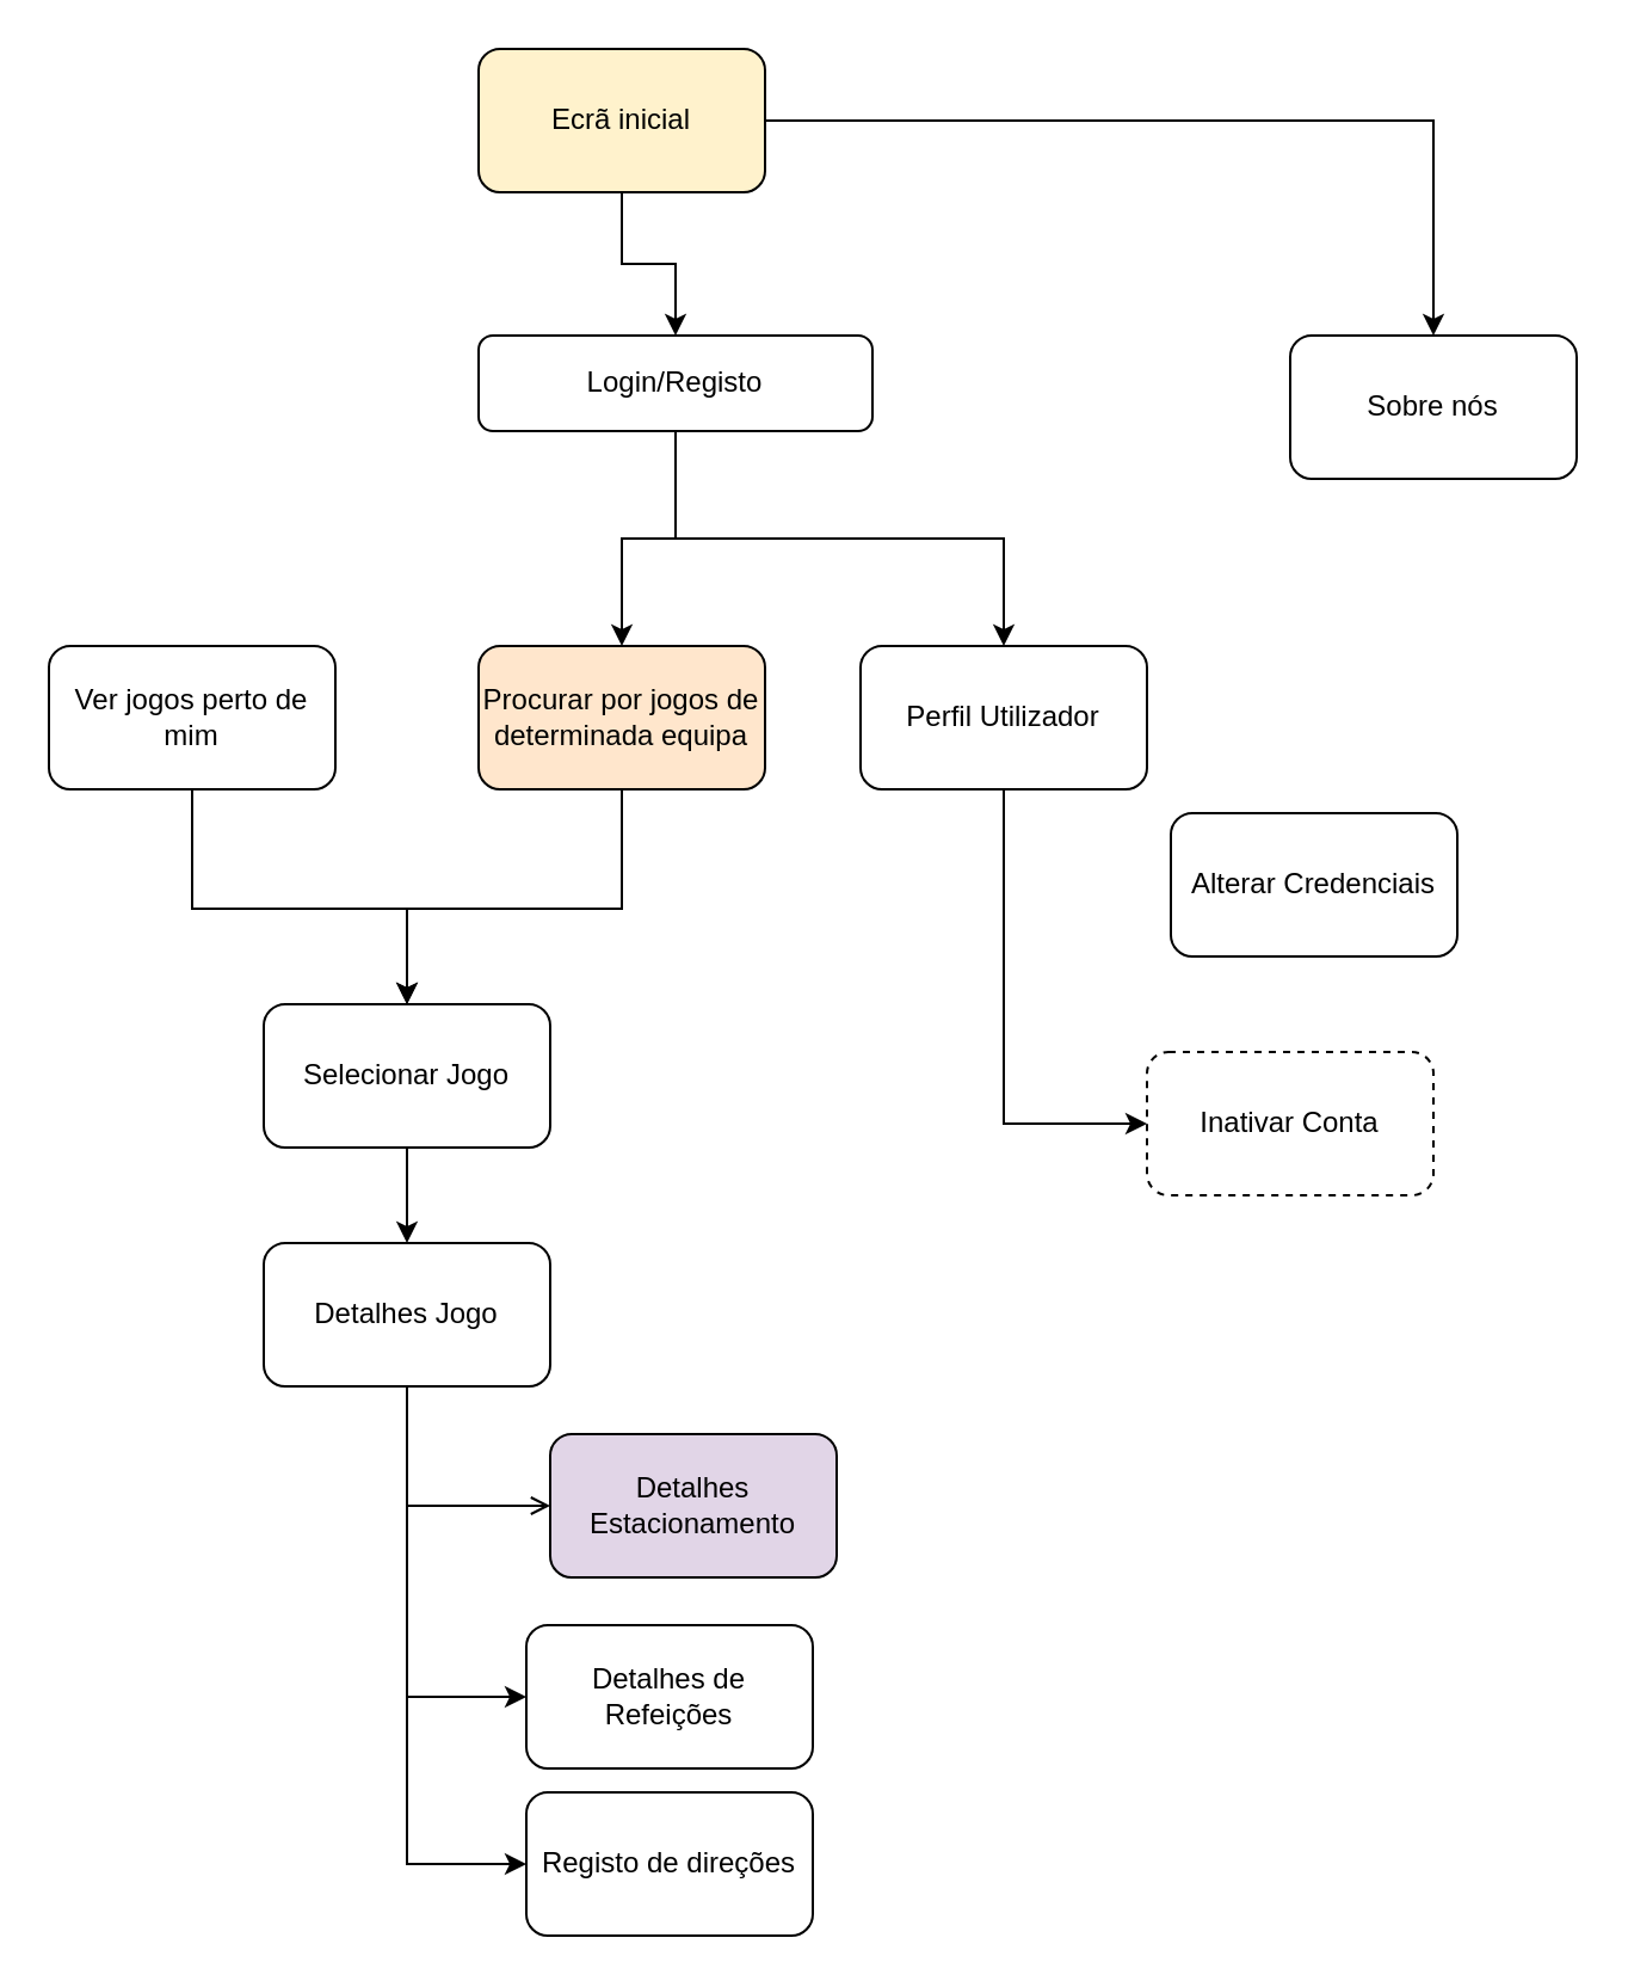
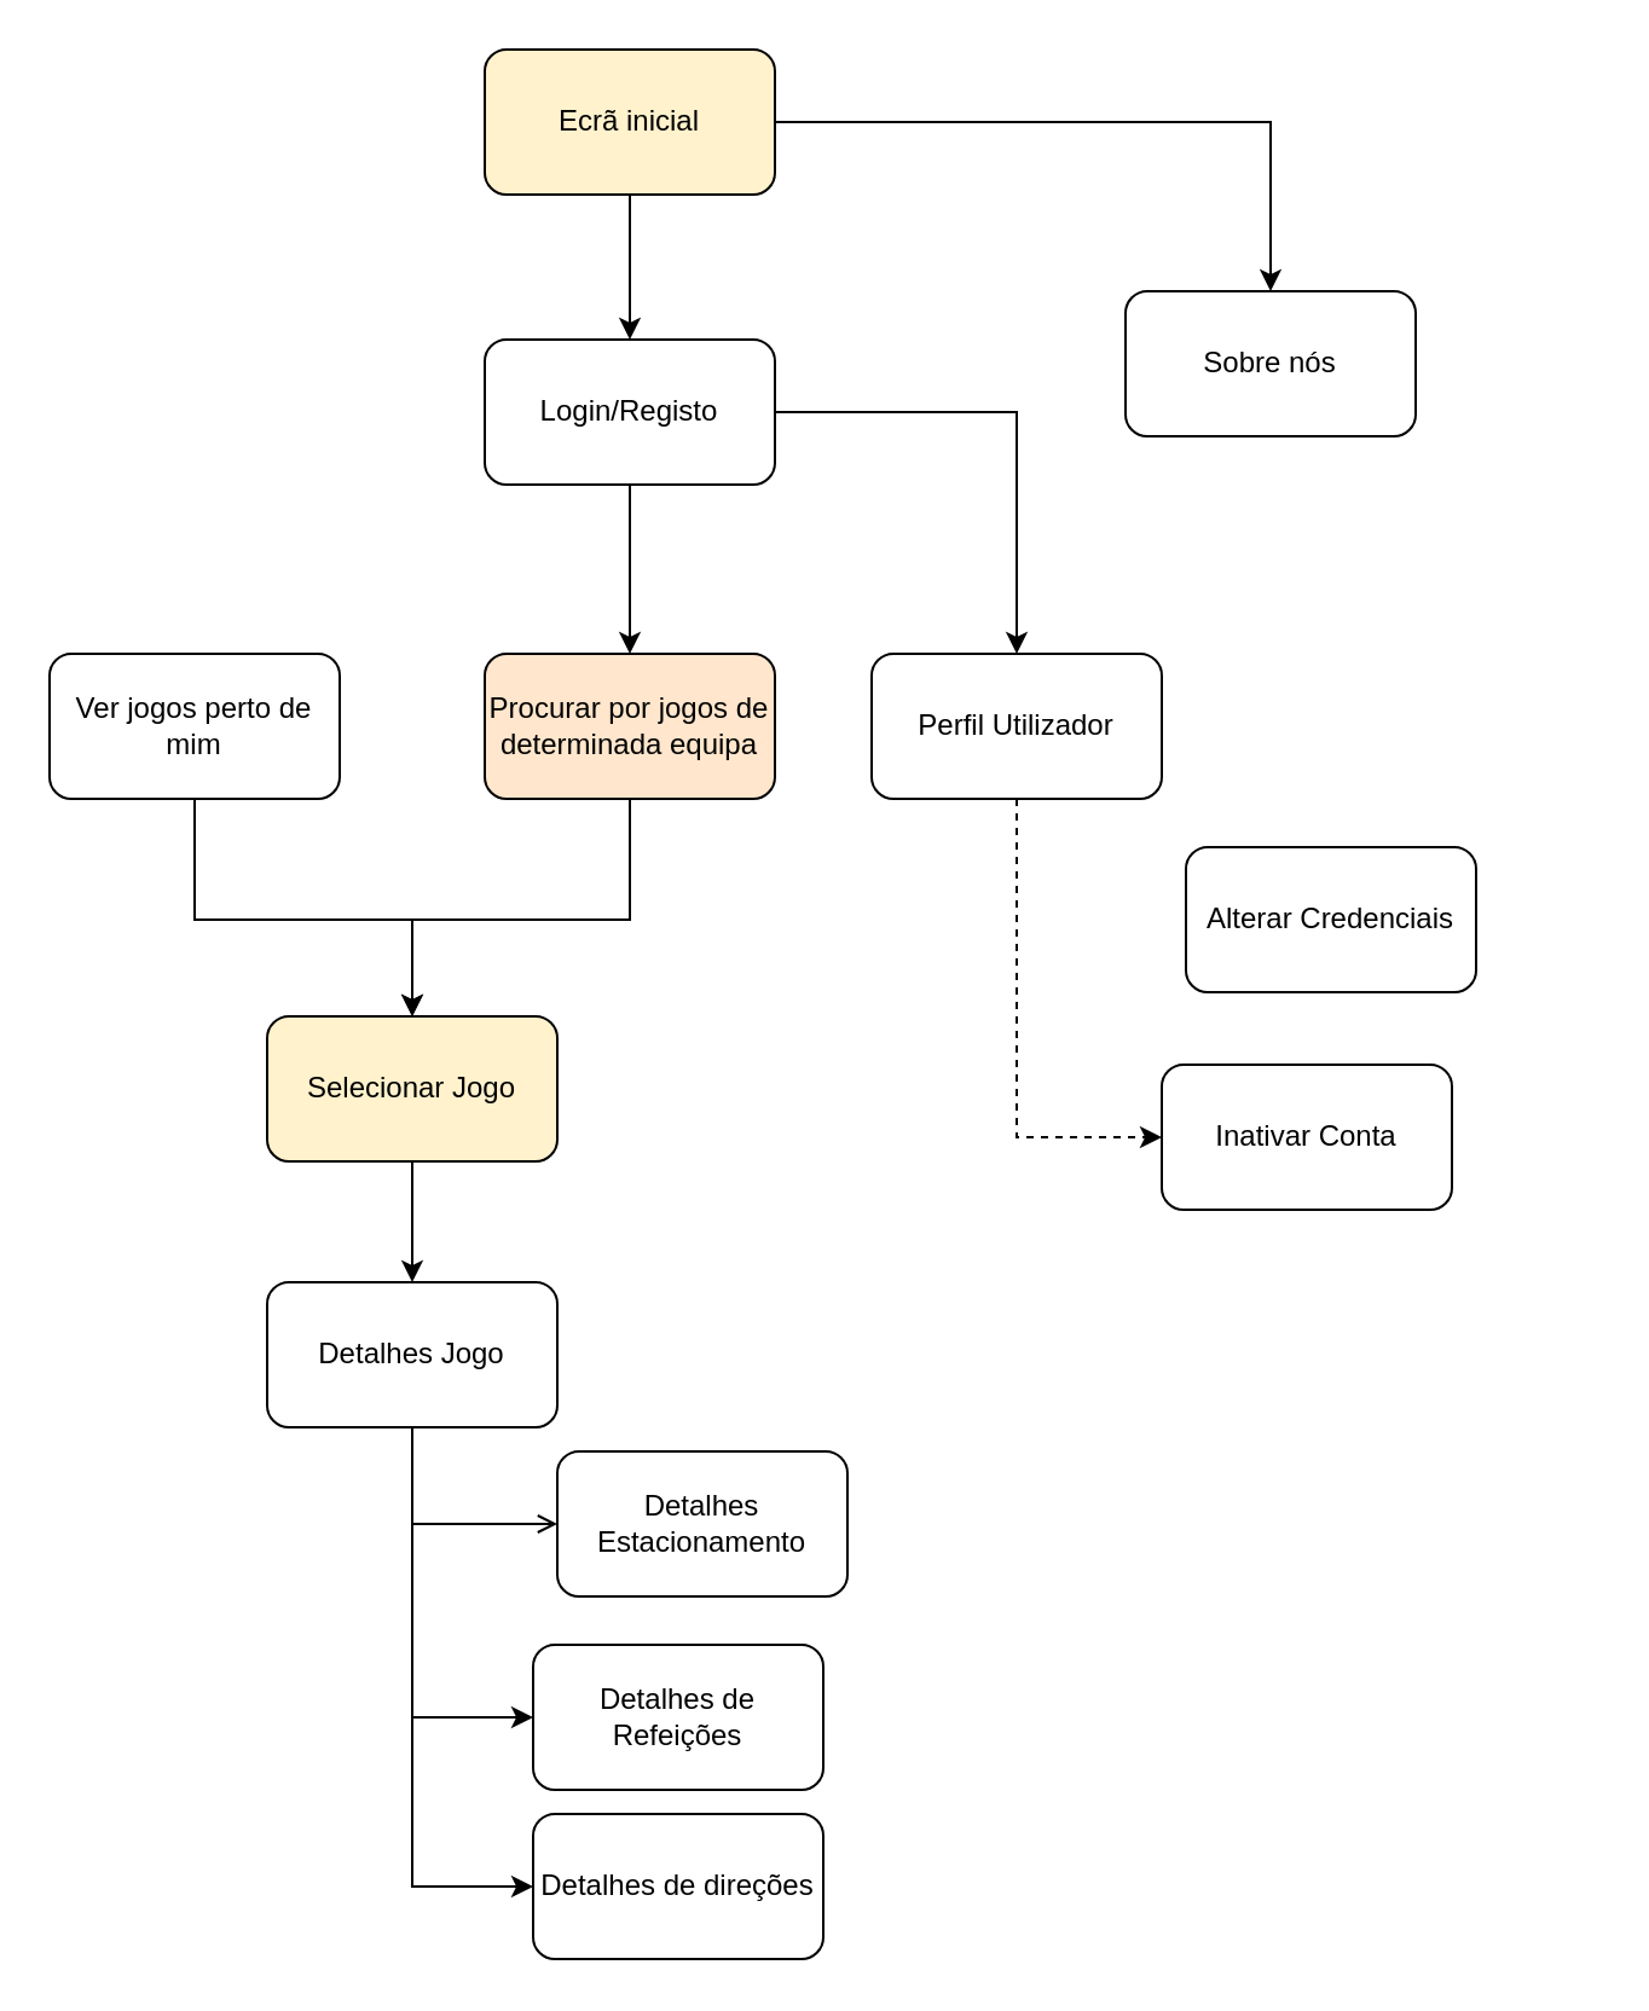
  <mxCell id="0" />
  <mxCell id="1" parent="0" />
  <mxCell id="2" value="" style="edgeStyle=orthogonalEdgeStyle;rounded=0;orthogonalLoop=1;jettySize=auto;html=1;" edge="1" parent="1" source="4" target="7"><mxGeometry relative="1" as="geometry" /></mxCell>
  <mxCell id="3" value="" style="edgeStyle=orthogonalEdgeStyle;rounded=0;orthogonalLoop=1;jettySize=auto;html=1;" edge="1" parent="1" source="4" target="8"><mxGeometry relative="1" as="geometry" /></mxCell>
  <mxCell id="4" value="Ecrã inicial" style="rounded=1;whiteSpace=wrap;html=1;fillColor=#fff2cc;" vertex="1" parent="1"><mxGeometry x="200" y="20" width="120" height="60" as="geometry" /></mxCell>
  <mxCell id="5" value="" style="edgeStyle=orthogonalEdgeStyle;rounded=0;orthogonalLoop=1;jettySize=auto;html=1;" edge="1" parent="1" source="7" target="12"><mxGeometry relative="1" as="geometry" /></mxCell>
  <mxCell id="6" style="edgeStyle=orthogonalEdgeStyle;rounded=0;orthogonalLoop=1;jettySize=auto;html=1;" edge="1" parent="1" source="7" target="21"><mxGeometry relative="1" as="geometry" /></mxCell>
- <mxCell id="7" value="Login/Registo" style="whiteSpace=wrap;html=1;rounded=1;" vertex="1" parent="1"><mxGeometry x="200" y="140" width="165" height="40" as="geometry" /></mxCell>
- <mxCell id="8" value="Sobre nós" style="whiteSpace=wrap;html=1;rounded=1;arcSize=15;" vertex="1" parent="1"><mxGeometry x="540" y="140" width="120" height="60" as="geometry" /></mxCell>
+ <mxCell id="7" value="Login/Registo" style="whiteSpace=wrap;html=1;rounded=1;" vertex="1" parent="1"><mxGeometry x="200" y="140" width="120" height="60" as="geometry" /></mxCell>
+ <mxCell id="8" value="Sobre nós" style="whiteSpace=wrap;html=1;rounded=1;arcSize=15;" vertex="1" parent="1"><mxGeometry x="465" y="120" width="120" height="60" as="geometry" /></mxCell>
  <mxCell id="9" value="" style="edgeStyle=orthogonalEdgeStyle;rounded=0;orthogonalLoop=1;jettySize=auto;html=1;" edge="1" parent="1" source="10" target="24"><mxGeometry relative="1" as="geometry"><Array as="points"><mxPoint x="80" y="380" /><mxPoint x="170" y="380" /></Array></mxGeometry></mxCell>
  <mxCell id="10" value="Ver jogos perto de mim" style="whiteSpace=wrap;html=1;rounded=1;" vertex="1" parent="1"><mxGeometry x="20" y="270" width="120" height="60" as="geometry" /></mxCell>
  <mxCell id="11" style="edgeStyle=orthogonalEdgeStyle;rounded=0;orthogonalLoop=1;jettySize=auto;html=1;exitX=0.5;exitY=1;exitDx=0;exitDy=0;entryX=0.5;entryY=0;entryDx=0;entryDy=0;" edge="1" parent="1" source="12" target="24"><mxGeometry relative="1" as="geometry"><Array as="points"><mxPoint x="260" y="380" /><mxPoint x="170" y="380" /></Array></mxGeometry></mxCell>
  <mxCell id="12" value="Procurar por jogos de determinada equipa" style="whiteSpace=wrap;html=1;rounded=1;fillColor=#ffe6cc;" vertex="1" parent="1"><mxGeometry x="200" y="270" width="120" height="60" as="geometry" /></mxCell>
  <mxCell id="13" style="edgeStyle=orthogonalEdgeStyle;rounded=0;orthogonalLoop=1;jettySize=auto;html=1;entryX=0;entryY=0.5;entryDx=0;entryDy=0;endArrow=open;" edge="1" parent="1" source="16" target="17"><mxGeometry relative="1" as="geometry" /></mxCell>
  <mxCell id="14" style="edgeStyle=orthogonalEdgeStyle;rounded=0;orthogonalLoop=1;jettySize=auto;html=1;exitX=0.5;exitY=1;exitDx=0;exitDy=0;entryX=0;entryY=0.5;entryDx=0;entryDy=0;" edge="1" parent="1" source="16" target="18"><mxGeometry relative="1" as="geometry" /></mxCell>
  <mxCell id="15" style="edgeStyle=orthogonalEdgeStyle;rounded=0;orthogonalLoop=1;jettySize=auto;html=1;exitX=0.5;exitY=1;exitDx=0;exitDy=0;entryX=0;entryY=0.5;entryDx=0;entryDy=0;" edge="1" parent="1" source="16" target="19"><mxGeometry relative="1" as="geometry" /></mxCell>
- <mxCell id="16" value="Detalhes Jogo" style="whiteSpace=wrap;html=1;rounded=1;" vertex="1" parent="1"><mxGeometry x="110" y="520" width="120" height="60" as="geometry" /></mxCell>
- <mxCell id="17" value="Detalhes Estacionamento" style="whiteSpace=wrap;html=1;rounded=1;fillColor=#e1d5e7;" vertex="1" parent="1"><mxGeometry x="230" y="600" width="120" height="60" as="geometry" /></mxCell>
+ <mxCell id="16" value="Detalhes Jogo" style="whiteSpace=wrap;html=1;rounded=1;" vertex="1" parent="1"><mxGeometry x="110" y="530" width="120" height="60" as="geometry" /></mxCell>
+ <mxCell id="17" value="Detalhes Estacionamento" style="whiteSpace=wrap;html=1;rounded=1;" vertex="1" parent="1"><mxGeometry x="230" y="600" width="120" height="60" as="geometry" /></mxCell>
  <mxCell id="18" value="Detalhes de Refeições" style="whiteSpace=wrap;html=1;rounded=1;" vertex="1" parent="1"><mxGeometry x="220" y="680" width="120" height="60" as="geometry" /></mxCell>
- <mxCell id="19" value="Registo de direções" style="whiteSpace=wrap;html=1;rounded=1;" vertex="1" parent="1"><mxGeometry x="220" y="750" width="120" height="60" as="geometry" /></mxCell>
- <mxCell id="20" style="edgeStyle=orthogonalEdgeStyle;rounded=0;orthogonalLoop=1;jettySize=auto;html=1;exitX=0.5;exitY=1;exitDx=0;exitDy=0;entryX=0;entryY=0.5;entryDx=0;entryDy=0;" edge="1" parent="1" source="21" target="23"><mxGeometry relative="1" as="geometry" /></mxCell>
+ <mxCell id="19" value="Detalhes de direções" style="whiteSpace=wrap;html=1;rounded=1;" vertex="1" parent="1"><mxGeometry x="220" y="750" width="120" height="60" as="geometry" /></mxCell>
+ <mxCell id="20" style="edgeStyle=orthogonalEdgeStyle;rounded=0;orthogonalLoop=1;jettySize=auto;html=1;exitX=0.5;exitY=1;exitDx=0;exitDy=0;entryX=0;entryY=0.5;entryDx=0;entryDy=0;dashed=1;" edge="1" parent="1" source="21" target="23"><mxGeometry relative="1" as="geometry" /></mxCell>
  <mxCell id="21" value="Perfil Utilizador" style="whiteSpace=wrap;html=1;rounded=1;" vertex="1" parent="1"><mxGeometry x="360" y="270" width="120" height="60" as="geometry" /></mxCell>
- <mxCell id="22" value="Alterar Credenciais" style="whiteSpace=wrap;html=1;rounded=1;arcSize=15;" vertex="1" parent="1"><mxGeometry x="490" y="340" width="120" height="60" as="geometry" /></mxCell>
- <mxCell id="23" value="Inativar Conta" style="whiteSpace=wrap;html=1;rounded=1;arcSize=15;dashed=1;" vertex="1" parent="1"><mxGeometry x="480" y="440" width="120" height="60" as="geometry" /></mxCell>
- <mxCell id="24" value="Selecionar Jogo" style="whiteSpace=wrap;html=1;rounded=1;" vertex="1" parent="1"><mxGeometry x="110" y="420" width="120" height="60" as="geometry" /></mxCell>
+ <mxCell id="22" value="Alterar Credenciais" style="whiteSpace=wrap;html=1;rounded=1;arcSize=15;" vertex="1" parent="1"><mxGeometry x="490" y="350" width="120" height="60" as="geometry" /></mxCell>
+ <mxCell id="23" value="Inativar Conta" style="whiteSpace=wrap;html=1;rounded=1;arcSize=15;" vertex="1" parent="1"><mxGeometry x="480" y="440" width="120" height="60" as="geometry" /></mxCell>
+ <mxCell id="24" value="Selecionar Jogo" style="whiteSpace=wrap;html=1;rounded=1;fillColor=#fff2cc;" vertex="1" parent="1"><mxGeometry x="110" y="420" width="120" height="60" as="geometry" /></mxCell>
  <mxCell id="25" style="edgeStyle=orthogonalEdgeStyle;rounded=0;orthogonalLoop=1;jettySize=auto;html=1;exitX=0.5;exitY=1;exitDx=0;exitDy=0;entryX=0.5;entryY=0;entryDx=0;entryDy=0;" edge="1" parent="1" source="24" target="16"><mxGeometry relative="1" as="geometry" /></mxCell>
